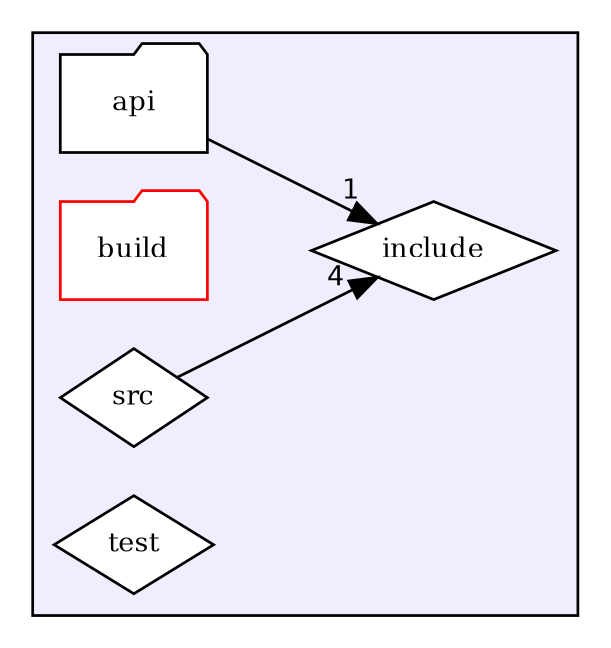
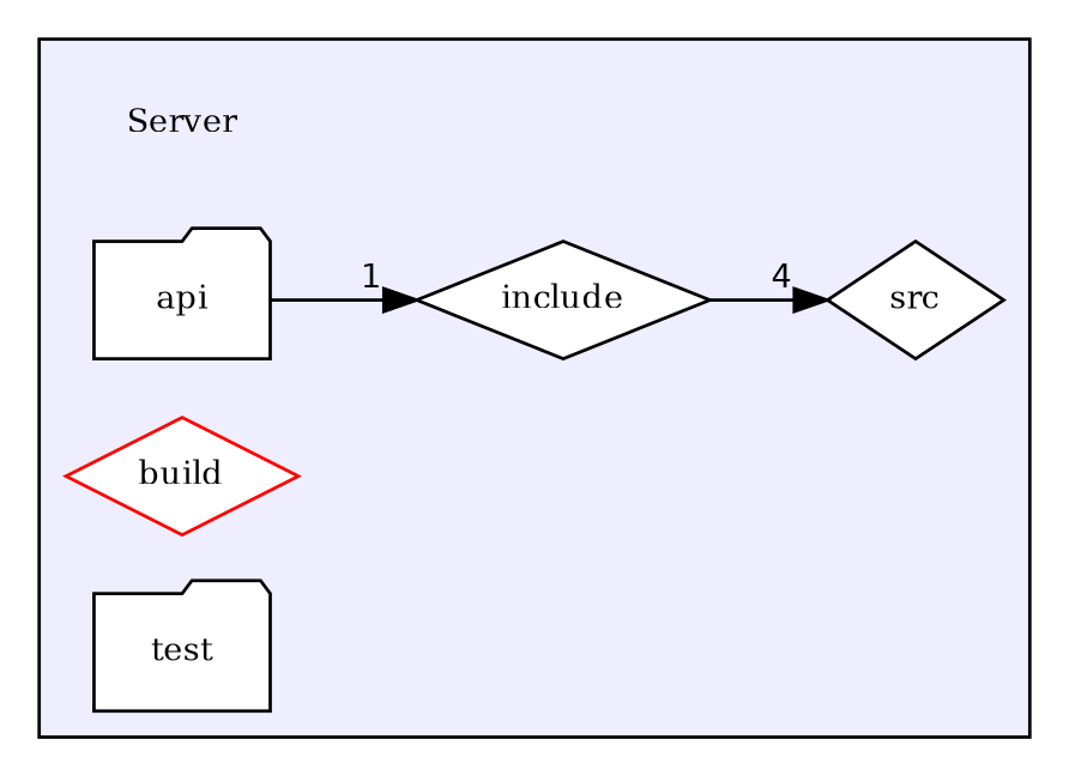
  digraph {
    compound=true
    fontname="DejaVu Serif"
    rankdir=LR
    node [fontname="DejaVu Serif" fontsize=10 shape=folder fillcolor=white style=filled]
    edge [fontname="DejaVu Serif" labeldistance=1.5 labelfontname=Helvetica labelfontsize=10 style=solid]
+   n1 [label=Server shape=plaintext fillcolor="" style=""]
    n2 [label=api]
-   n3 [color=red label=build]
+   n3 [color=red label=build shape=diamond]
    n4 [label=include shape=diamond]
    n5 [label=src shape=diamond]
-   n6 [label=test shape=diamond]
+   n6 [label=test]
    subgraph cluster_1 {
      bgcolor="#eeeeff"
      pencolor=black
+     n1
      n2
      n3
      n4
      n5
      n6
    }
    n2 -> n4 [headlabel=1]
-   n5 -> n4 [headlabel=4]
+   n4 -> n5 [headlabel=4]
  }
